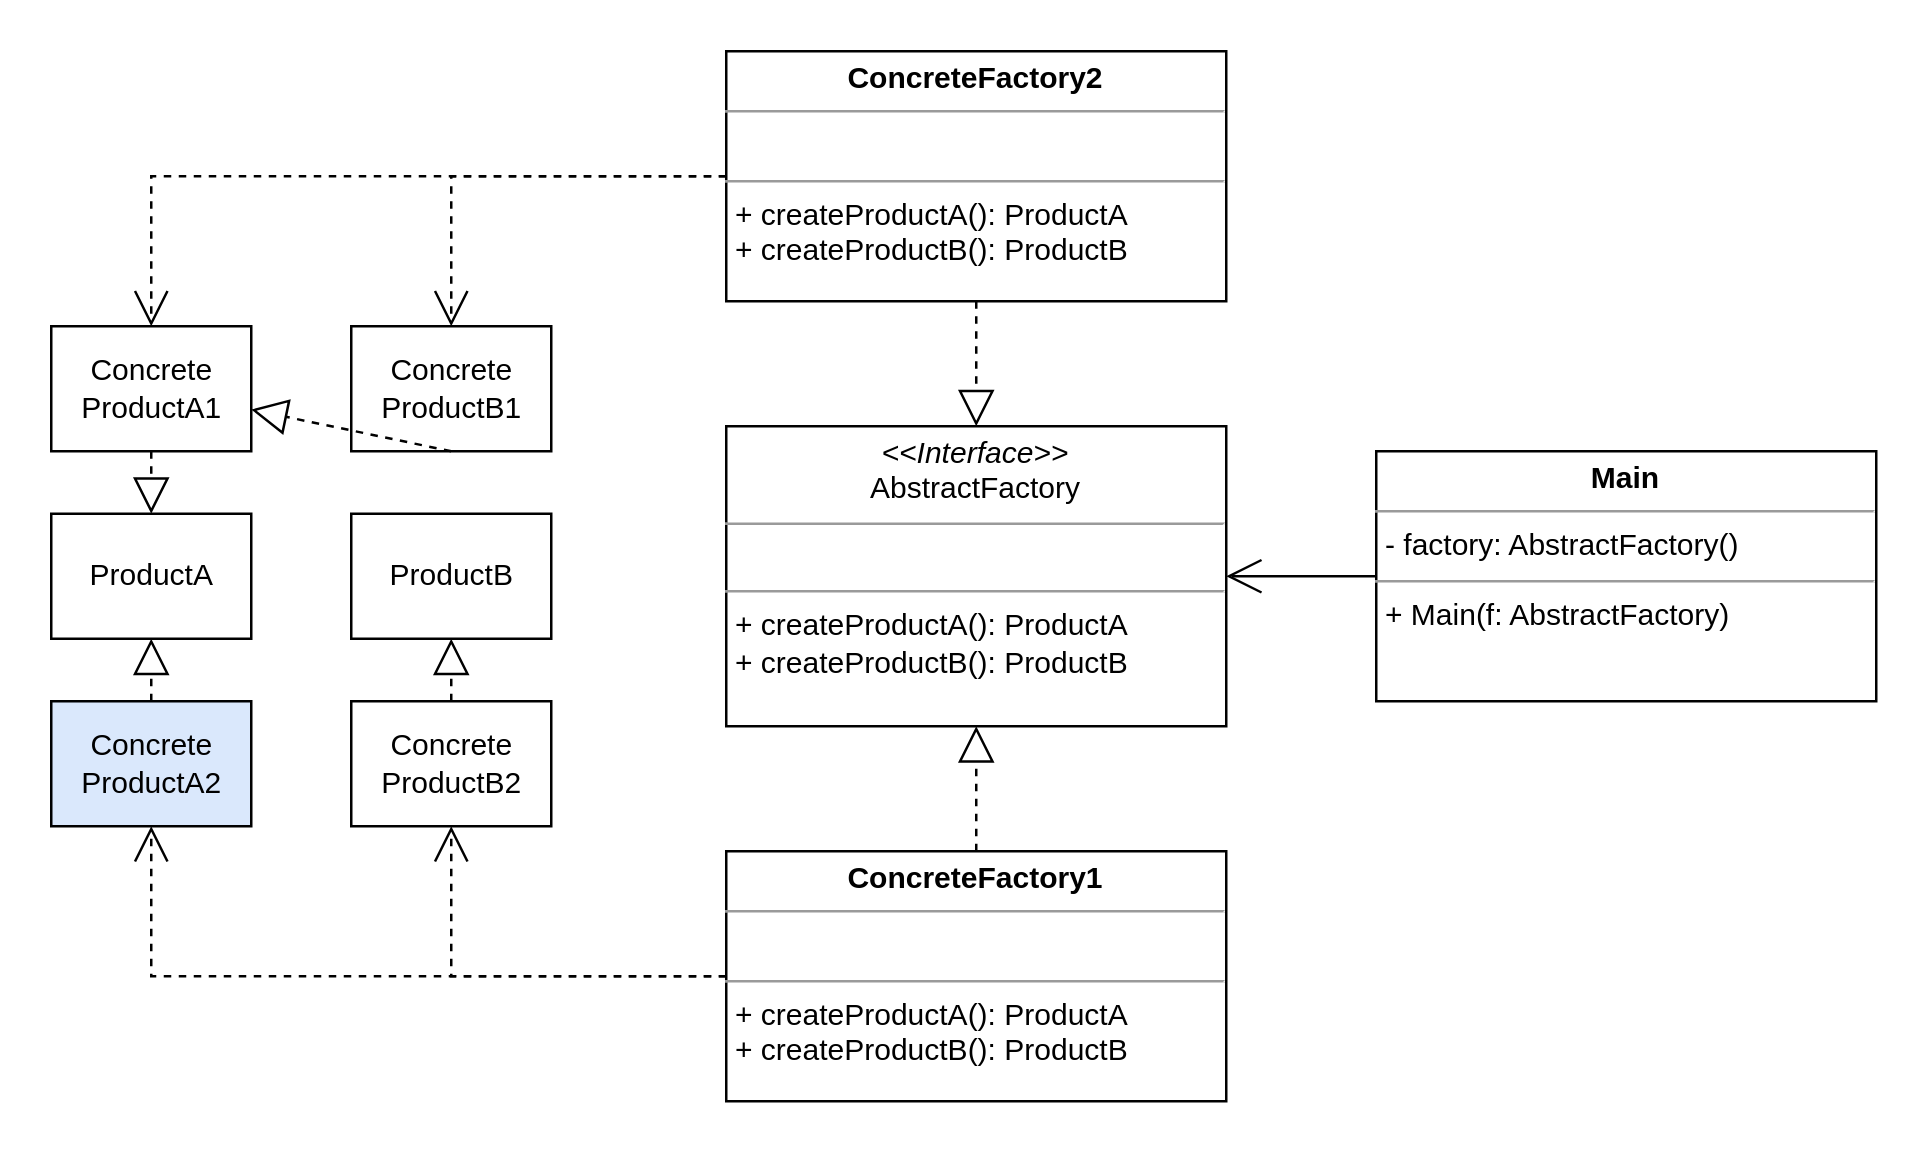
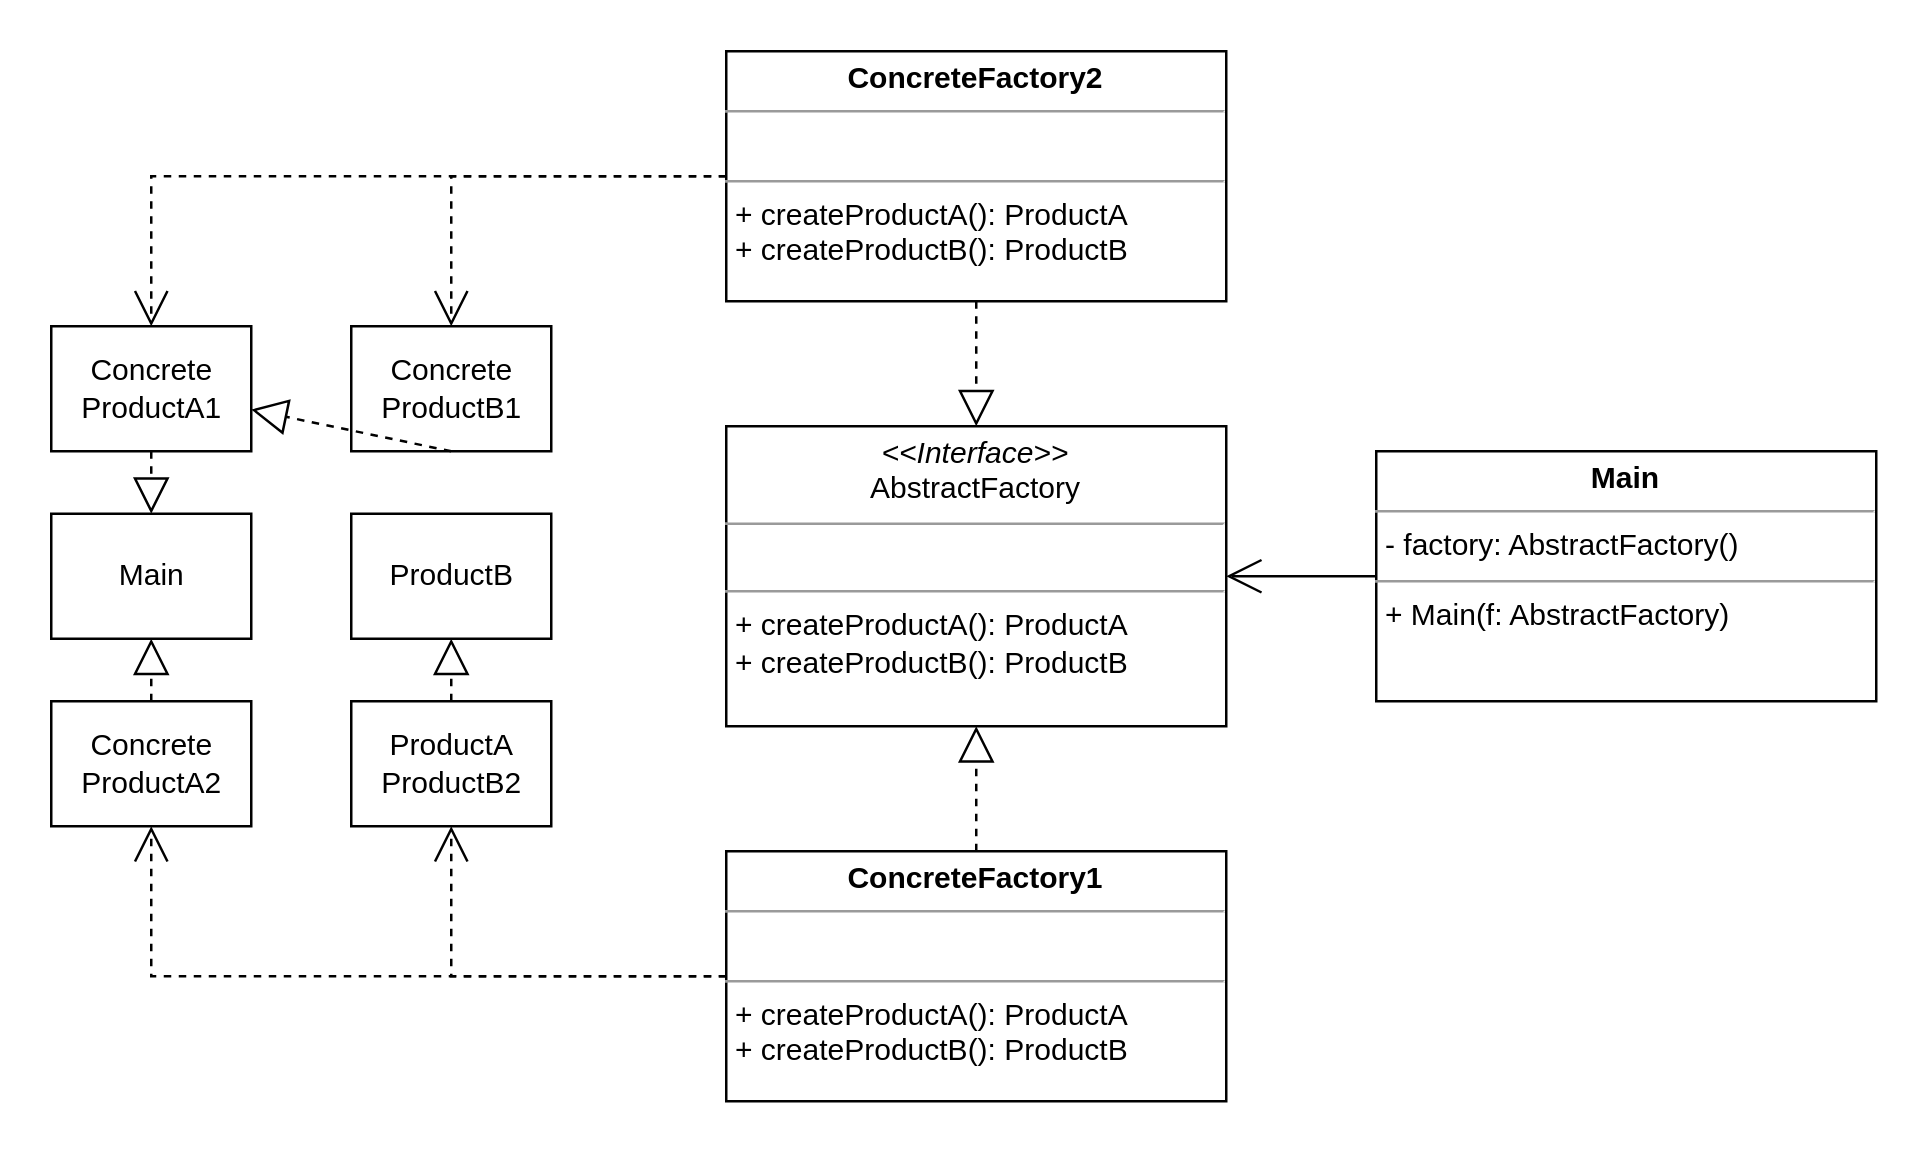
  <mxCell id="0" />
  <mxCell id="1" parent="0" />
  <mxCell id="2" value="&lt;p style=&quot;margin: 0px ; margin-top: 4px ; text-align: center&quot;&gt;&lt;b&gt;ConcreteFactory1&lt;/b&gt;&lt;/p&gt;&lt;hr size=&quot;1&quot;&gt;&lt;p style=&quot;margin: 0px ; margin-left: 4px&quot;&gt;&lt;br&gt;&lt;/p&gt;&lt;hr size=&quot;1&quot;&gt;&lt;p style=&quot;margin: 0px ; margin-left: 4px&quot;&gt;+ createProductA(): ProductA&lt;/p&gt;&lt;p style=&quot;margin: 0px ; margin-left: 4px&quot;&gt;+ createProductB(): ProductB&lt;/p&gt;" style="verticalAlign=top;align=left;overflow=fill;fontSize=12;fontFamily=Helvetica;html=1;" vertex="1" parent="1"><mxGeometry x="290" y="340" width="200" height="100" as="geometry" /></mxCell>
  <mxCell id="3" value="&lt;p style=&quot;margin: 0px ; margin-top: 4px ; text-align: center&quot;&gt;&lt;b&gt;ConcreteFactory2&lt;/b&gt;&lt;/p&gt;&lt;hr size=&quot;1&quot;&gt;&lt;p style=&quot;margin: 0px ; margin-left: 4px&quot;&gt;&lt;br&gt;&lt;/p&gt;&lt;hr size=&quot;1&quot;&gt;&lt;p style=&quot;margin: 0px ; margin-left: 4px&quot;&gt;+ createProductA(): ProductA&lt;/p&gt;&lt;p style=&quot;margin: 0px ; margin-left: 4px&quot;&gt;+ createProductB(): ProductB&lt;/p&gt;" style="verticalAlign=top;align=left;overflow=fill;fontSize=12;fontFamily=Helvetica;html=1;" vertex="1" parent="1"><mxGeometry x="290" y="20" width="200" height="100" as="geometry" /></mxCell>
  <mxCell id="4" value="&lt;p style=&quot;margin: 0px ; margin-top: 4px ; text-align: center&quot;&gt;&lt;i&gt;&amp;lt;&amp;lt;Interface&amp;gt;&amp;gt;&lt;/i&gt;&lt;br&gt;AbstractFactory&lt;/p&gt;&lt;hr size=&quot;1&quot;&gt;&lt;p style=&quot;margin: 0px ; margin-left: 4px&quot;&gt;&lt;br&gt;&lt;/p&gt;&lt;hr size=&quot;1&quot;&gt;&lt;p style=&quot;margin: 0px ; margin-left: 4px&quot;&gt;+ createProductA(): ProductA&lt;/p&gt;&lt;p style=&quot;margin: 0px ; margin-left: 4px&quot;&gt;+ createProductB(): ProductB&lt;/p&gt;" style="verticalAlign=top;align=left;overflow=fill;fontSize=12;fontFamily=Helvetica;html=1;" vertex="1" parent="1"><mxGeometry x="290" y="170" width="200" height="120" as="geometry" /></mxCell>
  <mxCell id="5" value="&lt;p style=&quot;margin: 0px ; margin-top: 4px ; text-align: center&quot;&gt;&lt;b&gt;Main&lt;/b&gt;&lt;br&gt;&lt;/p&gt;&lt;hr size=&quot;1&quot;&gt;&lt;p style=&quot;margin: 0px ; margin-left: 4px&quot;&gt;- factory: AbstractFactory()&lt;br&gt;&lt;/p&gt;&lt;hr size=&quot;1&quot;&gt;&lt;p style=&quot;margin: 0px ; margin-left: 4px&quot;&gt;+ Main(f: AbstractFactory)&lt;br&gt;&lt;/p&gt;" style="verticalAlign=top;align=left;overflow=fill;fontSize=12;fontFamily=Helvetica;html=1;" vertex="1" parent="1"><mxGeometry x="550" y="180" width="200" height="100" as="geometry" /></mxCell>
  <mxCell id="6" value="" style="endArrow=block;dashed=1;endFill=0;endSize=12;html=1;exitX=0.5;exitY=1;exitDx=0;exitDy=0;entryX=0.5;entryY=0;entryDx=0;entryDy=0;" edge="1" parent="1" source="3" target="4"><mxGeometry width="160" relative="1" as="geometry"><mxPoint x="320" y="330" as="sourcePoint" /><mxPoint x="480" y="330" as="targetPoint" /></mxGeometry></mxCell>
  <mxCell id="7" value="" style="endArrow=block;dashed=1;endFill=0;endSize=12;html=1;exitX=0.5;exitY=0;exitDx=0;exitDy=0;entryX=0.5;entryY=1;entryDx=0;entryDy=0;" edge="1" parent="1" source="2" target="4"><mxGeometry width="160" relative="1" as="geometry"><mxPoint x="400" y="130" as="sourcePoint" /><mxPoint x="400" y="180" as="targetPoint" /></mxGeometry></mxCell>
  <mxCell id="8" value="" style="endArrow=open;endFill=1;endSize=12;html=1;exitX=0;exitY=0.5;exitDx=0;exitDy=0;entryX=1;entryY=0.5;entryDx=0;entryDy=0;" edge="1" parent="1" source="5" target="4"><mxGeometry width="160" relative="1" as="geometry"><mxPoint x="320" y="330" as="sourcePoint" /><mxPoint x="480" y="330" as="targetPoint" /></mxGeometry></mxCell>
  <mxCell id="9" value="&lt;div&gt;Concrete&lt;/div&gt;&lt;div&gt;ProductA1&lt;/div&gt;" style="html=1;" vertex="1" parent="1"><mxGeometry x="20" y="130" width="80" height="50" as="geometry" /></mxCell>
  <mxCell id="10" value="&lt;div&gt;Concrete&lt;/div&gt;&lt;div&gt;ProductB1&lt;/div&gt;" style="html=1;" vertex="1" parent="1"><mxGeometry x="140" y="130" width="80" height="50" as="geometry" /></mxCell>
- <mxCell id="11" value="&lt;div&gt;ProductA&lt;/div&gt;" style="html=1;" vertex="1" parent="1"><mxGeometry x="20" y="205" width="80" height="50" as="geometry" /></mxCell>
+ <mxCell id="11" value="&lt;div&gt;Main&lt;/div&gt;" style="html=1;" vertex="1" parent="1"><mxGeometry x="20" y="205" width="80" height="50" as="geometry" /></mxCell>
  <mxCell id="12" value="&lt;div&gt;ProductB&lt;/div&gt;" style="html=1;" vertex="1" parent="1"><mxGeometry x="140" y="205" width="80" height="50" as="geometry" /></mxCell>
- <mxCell id="13" value="&lt;div&gt;Concrete&lt;/div&gt;&lt;div&gt;ProductA2&lt;/div&gt;" style="html=1;fillColor=#dae8fc;" vertex="1" parent="1"><mxGeometry x="20" y="280" width="80" height="50" as="geometry" /></mxCell>
- <mxCell id="14" value="&lt;div&gt;Concrete&lt;/div&gt;&lt;div&gt;ProductB2&lt;/div&gt;" style="html=1;" vertex="1" parent="1"><mxGeometry x="140" y="280" width="80" height="50" as="geometry" /></mxCell>
+ <mxCell id="13" value="&lt;div&gt;Concrete&lt;/div&gt;&lt;div&gt;ProductA2&lt;/div&gt;" style="html=1;" vertex="1" parent="1"><mxGeometry x="20" y="280" width="80" height="50" as="geometry" /></mxCell>
+ <mxCell id="14" value="&lt;div&gt;ProductA&lt;/div&gt;&lt;div&gt;ProductB2&lt;/div&gt;" style="html=1;" vertex="1" parent="1"><mxGeometry x="140" y="280" width="80" height="50" as="geometry" /></mxCell>
  <mxCell id="15" value="" style="endArrow=block;dashed=1;endFill=0;endSize=12;html=1;exitX=0.5;exitY=1;exitDx=0;exitDy=0;entryX=0.5;entryY=0;entryDx=0;entryDy=0;" edge="1" parent="1" source="9" target="11"><mxGeometry width="160" relative="1" as="geometry"><mxPoint x="400" y="130" as="sourcePoint" /><mxPoint x="400" y="180" as="targetPoint" /></mxGeometry></mxCell>
  <mxCell id="16" value="" style="endArrow=block;dashed=1;endFill=0;endSize=12;html=1;exitX=0.5;exitY=0;exitDx=0;exitDy=0;entryX=0.5;entryY=1;entryDx=0;entryDy=0;" edge="1" parent="1" source="13" target="11"><mxGeometry width="160" relative="1" as="geometry"><mxPoint x="70" y="190" as="sourcePoint" /><mxPoint x="70" y="215" as="targetPoint" /></mxGeometry></mxCell>
  <mxCell id="17" value="" style="endArrow=block;dashed=1;endFill=0;endSize=12;html=1;exitX=0.5;exitY=1;exitDx=0;exitDy=0;" edge="1" parent="1" source="10" target="9"><mxGeometry width="160" relative="1" as="geometry"><mxPoint x="70" y="190" as="sourcePoint" /><mxPoint x="70" y="215" as="targetPoint" /></mxGeometry></mxCell>
  <mxCell id="18" value="" style="endArrow=block;dashed=1;endFill=0;endSize=12;html=1;exitX=0.5;exitY=0;exitDx=0;exitDy=0;entryX=0.5;entryY=1;entryDx=0;entryDy=0;" edge="1" parent="1" source="14" target="12"><mxGeometry width="160" relative="1" as="geometry"><mxPoint x="190" y="190" as="sourcePoint" /><mxPoint x="190" y="215" as="targetPoint" /></mxGeometry></mxCell>
  <mxCell id="19" value="" style="endArrow=open;endFill=1;endSize=12;html=1;exitX=0;exitY=0.5;exitDx=0;exitDy=0;entryX=0.5;entryY=0;entryDx=0;entryDy=0;dashed=1;rounded=0;" edge="1" parent="1" source="3" target="10"><mxGeometry width="160" relative="1" as="geometry"><mxPoint x="560" y="240" as="sourcePoint" /><mxPoint x="200" y="100" as="targetPoint" /><Array as="points"><mxPoint x="180" y="70" /></Array></mxGeometry></mxCell>
  <mxCell id="20" value="" style="endArrow=open;endFill=1;endSize=12;html=1;exitX=0;exitY=0.5;exitDx=0;exitDy=0;entryX=0.5;entryY=0;entryDx=0;entryDy=0;dashed=1;rounded=0;" edge="1" parent="1" source="3" target="9"><mxGeometry width="160" relative="1" as="geometry"><mxPoint x="300" y="80" as="sourcePoint" /><mxPoint x="190" y="140" as="targetPoint" /><Array as="points"><mxPoint x="60" y="70" /></Array></mxGeometry></mxCell>
  <mxCell id="21" value="" style="endArrow=open;endFill=1;endSize=12;html=1;exitX=0;exitY=0.5;exitDx=0;exitDy=0;entryX=0.5;entryY=1;entryDx=0;entryDy=0;dashed=1;rounded=0;" edge="1" parent="1" source="2" target="14"><mxGeometry width="160" relative="1" as="geometry"><mxPoint x="300" y="80" as="sourcePoint" /><mxPoint x="190" y="140" as="targetPoint" /><Array as="points"><mxPoint x="180" y="390" /></Array></mxGeometry></mxCell>
  <mxCell id="22" value="" style="endArrow=open;endFill=1;endSize=12;html=1;exitX=0;exitY=0.5;exitDx=0;exitDy=0;entryX=0.5;entryY=1;entryDx=0;entryDy=0;dashed=1;rounded=0;" edge="1" parent="1" source="2" target="13"><mxGeometry width="160" relative="1" as="geometry"><mxPoint x="300" y="400" as="sourcePoint" /><mxPoint x="190" y="340" as="targetPoint" /><Array as="points"><mxPoint x="60" y="390" /></Array></mxGeometry></mxCell>
